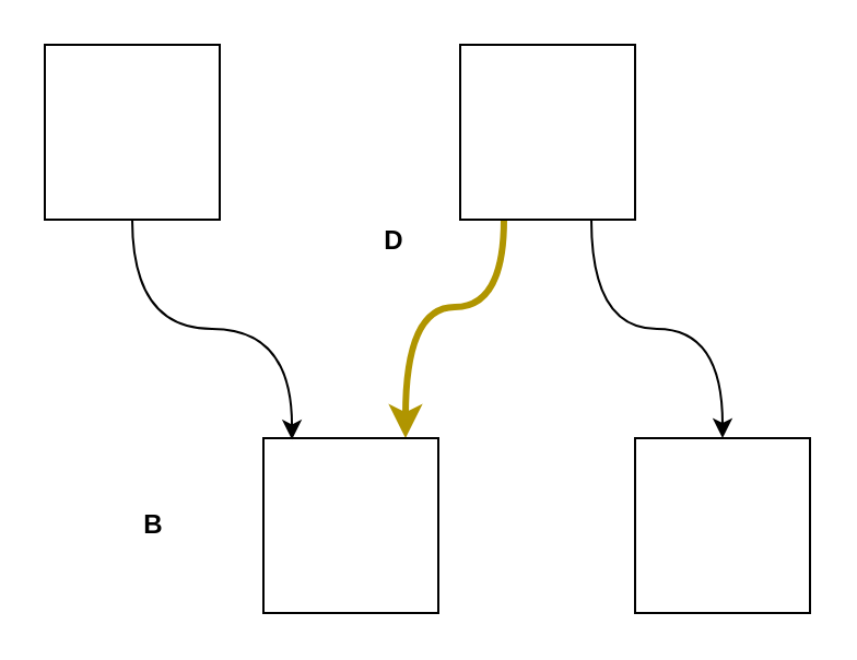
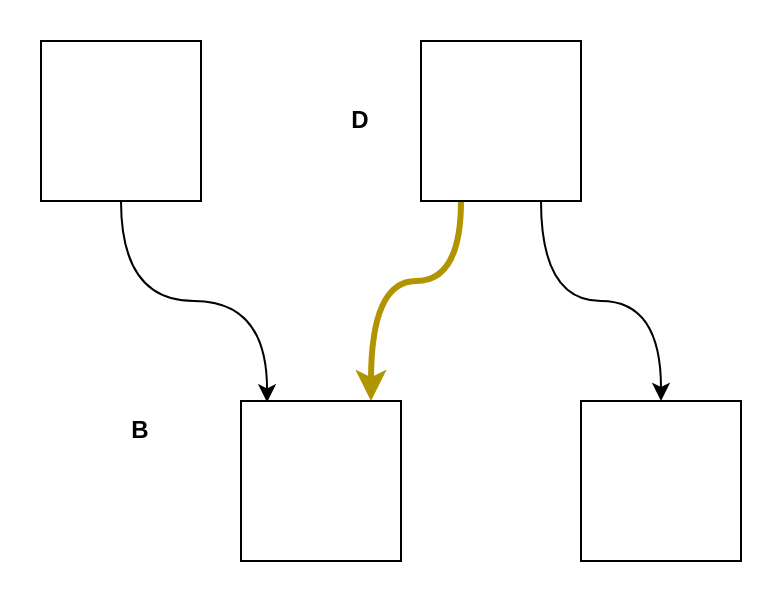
  <mxCell id="0" />
  <mxCell id="1" parent="0" />
  <mxCell id="2" value="" style="rounded=0;whiteSpace=wrap;html=1;" vertex="1" parent="1"><mxGeometry x="290" y="200" width="80" height="80" as="geometry" /></mxCell>
  <mxCell id="3" style="edgeStyle=orthogonalEdgeStyle;curved=1;rounded=0;orthogonalLoop=1;jettySize=auto;html=1;fillColor=#e3c800;strokeColor=#B09500;strokeWidth=3;" edge="1" parent="1" source="5" target="6"><mxGeometry relative="1" as="geometry"><Array as="points"><mxPoint x="230" y="140" /><mxPoint x="185" y="140" /></Array></mxGeometry></mxCell>
  <mxCell id="4" style="edgeStyle=orthogonalEdgeStyle;curved=1;rounded=0;orthogonalLoop=1;jettySize=auto;html=1;exitX=0.75;exitY=1;exitDx=0;exitDy=0;" edge="1" parent="1" source="5" target="2"><mxGeometry relative="1" as="geometry" /></mxCell>
  <mxCell id="5" value="" style="rounded=0;whiteSpace=wrap;html=1;" vertex="1" parent="1"><mxGeometry x="210" y="20" width="80" height="80" as="geometry" /></mxCell>
  <mxCell id="6" value="" style="rounded=0;whiteSpace=wrap;html=1;" vertex="1" parent="1"><mxGeometry x="120" y="200" width="80" height="80" as="geometry" /></mxCell>
- <mxCell id="7" value="&lt;b&gt;D&lt;/b&gt;" style="text;html=1;strokeColor=none;fillColor=none;align=center;verticalAlign=middle;whiteSpace=wrap;rounded=0;" vertex="1" parent="1"><mxGeometry x="160" y="100" width="40" height="20" as="geometry" /></mxCell>
+ <mxCell id="7" value="&lt;b&gt;D&lt;/b&gt;" style="text;html=1;strokeColor=none;fillColor=none;align=center;verticalAlign=middle;whiteSpace=wrap;rounded=0;" vertex="1" parent="1"><mxGeometry x="160" y="50" width="40" height="20" as="geometry" /></mxCell>
  <mxCell id="8" style="edgeStyle=orthogonalEdgeStyle;curved=1;rounded=0;orthogonalLoop=1;jettySize=auto;html=1;exitX=0.5;exitY=1;exitDx=0;exitDy=0;entryX=0.163;entryY=0.008;entryDx=0;entryDy=0;entryPerimeter=0;" edge="1" parent="1" source="9" target="6"><mxGeometry relative="1" as="geometry" /></mxCell>
  <mxCell id="9" value="" style="rounded=0;whiteSpace=wrap;html=1;" vertex="1" parent="1"><mxGeometry x="20" y="20" width="80" height="80" as="geometry" /></mxCell>
- <mxCell id="10" value="&lt;b&gt;B&lt;/b&gt;" style="text;html=1;strokeColor=none;fillColor=none;align=center;verticalAlign=middle;whiteSpace=wrap;rounded=0;" vertex="1" parent="1"><mxGeometry x="50" y="230" width="40" height="20" as="geometry" /></mxCell>
+ <mxCell id="10" value="&lt;b&gt;B&lt;/b&gt;" style="text;html=1;strokeColor=none;fillColor=none;align=center;verticalAlign=middle;whiteSpace=wrap;rounded=0;" vertex="1" parent="1"><mxGeometry x="50" y="205" width="40" height="20" as="geometry" /></mxCell>
